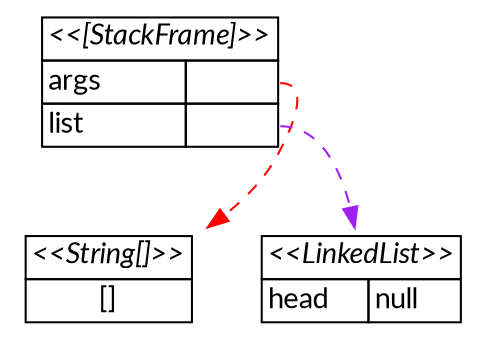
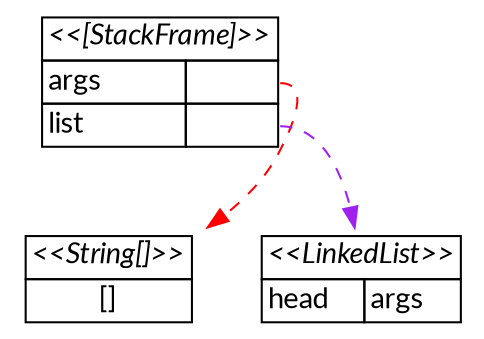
  digraph {
    fontname=Lato
    node [shape=plaintext fontname=Lato]
    edge [style=dashed fontname=Lato]
    n1 [label=<<table border="0" cellborder="1" cellspacing="0">     <th><td colspan="2"><i>&lt;&lt;[StackFrame]&gt;&gt;</i></td></th>     <tr><td align="left">args</td><td align="left" port="args"></td></tr>     <tr><td align="left">list</td><td align="left" port="list"></td></tr>   </table>>]
    n2 [label=<<table border="0" cellborder="1" cellspacing="0">     <th><td colspan="2"><i>&lt;&lt;String[]&gt;&gt;</i></td></th>     <tr><td colspan="2">[]</td></tr>   </table>>]
-   n3 [label=<<table border="0" cellborder="1" cellspacing="0">     <th><td colspan="2"><i>&lt;&lt;LinkedList&gt;&gt;</i></td></th>     <tr><td align="left">head</td><td align="left" port="head">null</td></tr>   </table>>]
+   n3 [label=<<table border="0" cellborder="1" cellspacing="0">     <th><td colspan="2"><i>&lt;&lt;LinkedList&gt;&gt;</i></td></th>     <tr><td align="left">head</td><td align="left" port="head">args</td></tr>   </table>>]
    n1 -> n2 [tailport=args color=red]
    n1 -> n3 [tailport=list color=purple]
  }
